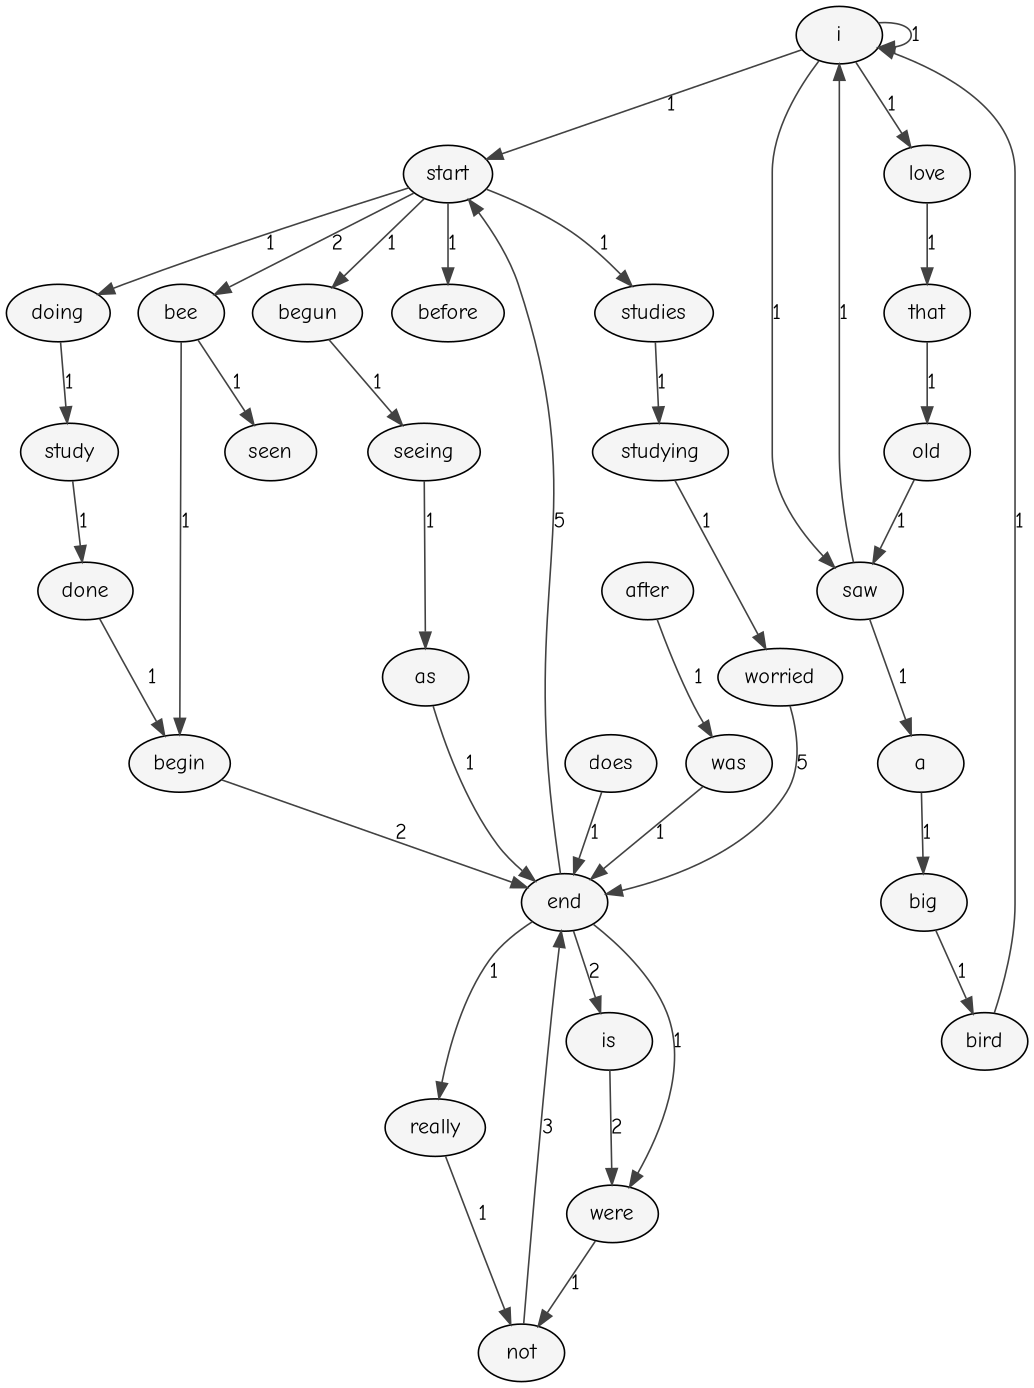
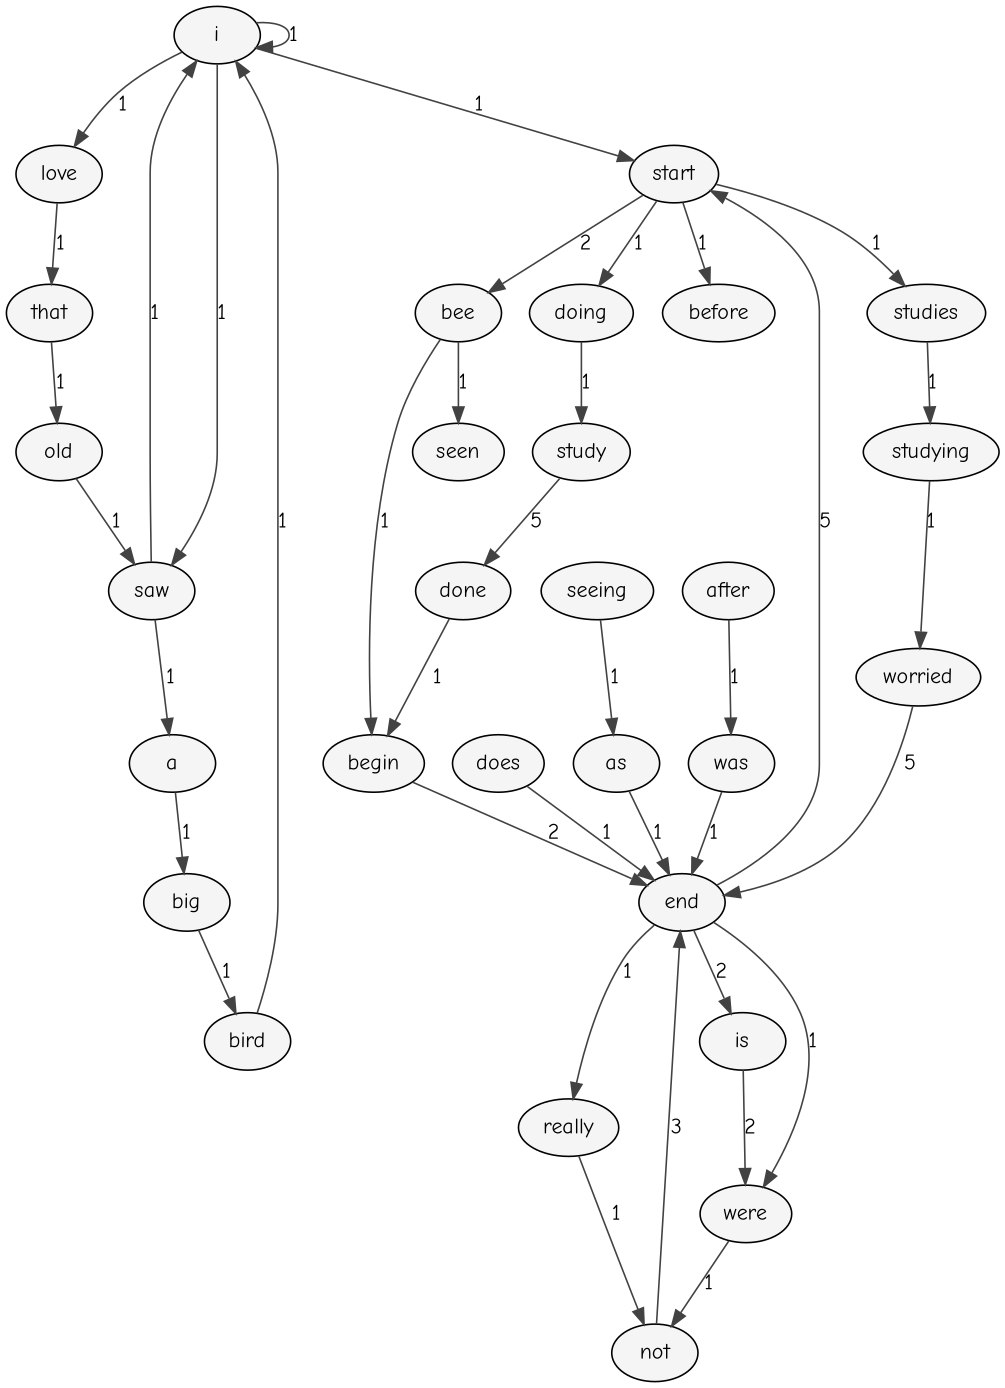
  digraph {
    fontname="Comic Neue"
    node [fillcolor="#F5F5F5" fontname="Comic Neue" style=filled]
    edge [color="#424242" fontname="Comic Neue"]
    i
    saw
    love
    start
    a
    that
    studies
    bee
    doing
-   begun
    before
    big
    bird
    old
    studying
    seen
    begin
    study
    seeing
    worried
    end
    is
    were
    really
    not
    does
    done
    as
    after
    was
    i -> i [label=1]
    i -> saw [label=1]
    i -> love [label=1]
    i -> start [label=1]
    saw -> i [label=1]
    saw -> a [label=1]
    love -> that [label=1]
    start -> studies [label=1]
    start -> bee [label=2]
    start -> doing [label=1]
-   start -> begun [label=1]
    start -> before [label=1]
    a -> big [label=1]
    that -> old [label=1]
    studies -> studying [label=1]
    bee -> seen [label=1]
    bee -> begin [label=1]
    doing -> study [label=1]
-   begun -> seeing [label=1]
    big -> bird [label=1]
    bird -> i [label=1]
    old -> saw [label=1]
    studying -> worried [label=1]
    begin -> end [label=2]
-   study -> done [label=1]
+   study -> done [label=5]
    seeing -> as [label=1]
    worried -> end [label=5]
    end -> start [label=5]
    end -> is [label=2]
    end -> were [label=1]
    end -> really [label=1]
    is -> were [label=2]
    were -> not [label=1]
    really -> not [label=1]
    not -> end [label=3]
    does -> end [label=1]
    done -> begin [label=1]
    as -> end [label=1]
    after -> was [label=1]
    was -> end [label=1]
  }
